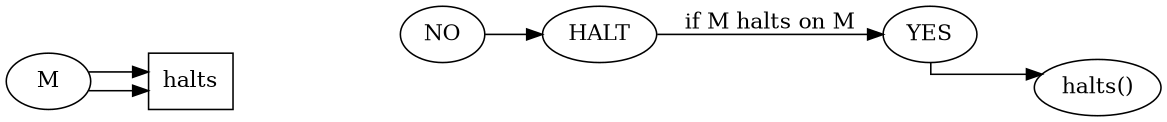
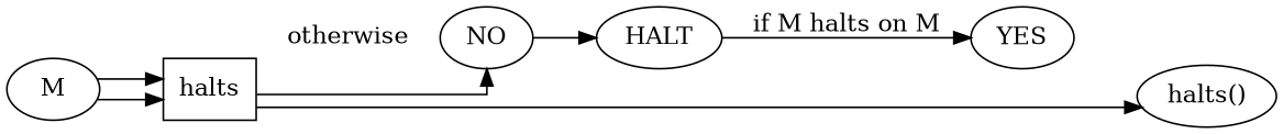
  digraph {
    rankdir=LR
    splines=ortho
    n1 [label=halts shape=rectangle]
    YES
    NO
    n4 [label="halts()"]
    HALT
    M
    subgraph sub_1 {
      label=contra
      style=dotted
      n1
      YES
      NO
    }
-   YES -> n4
+   n1 -> NO [label=otherwise]
+   n1 -> n4
    NO -> HALT
    HALT -> YES [label="if M halts on M"]
    M -> n1
    M -> n1
  }
